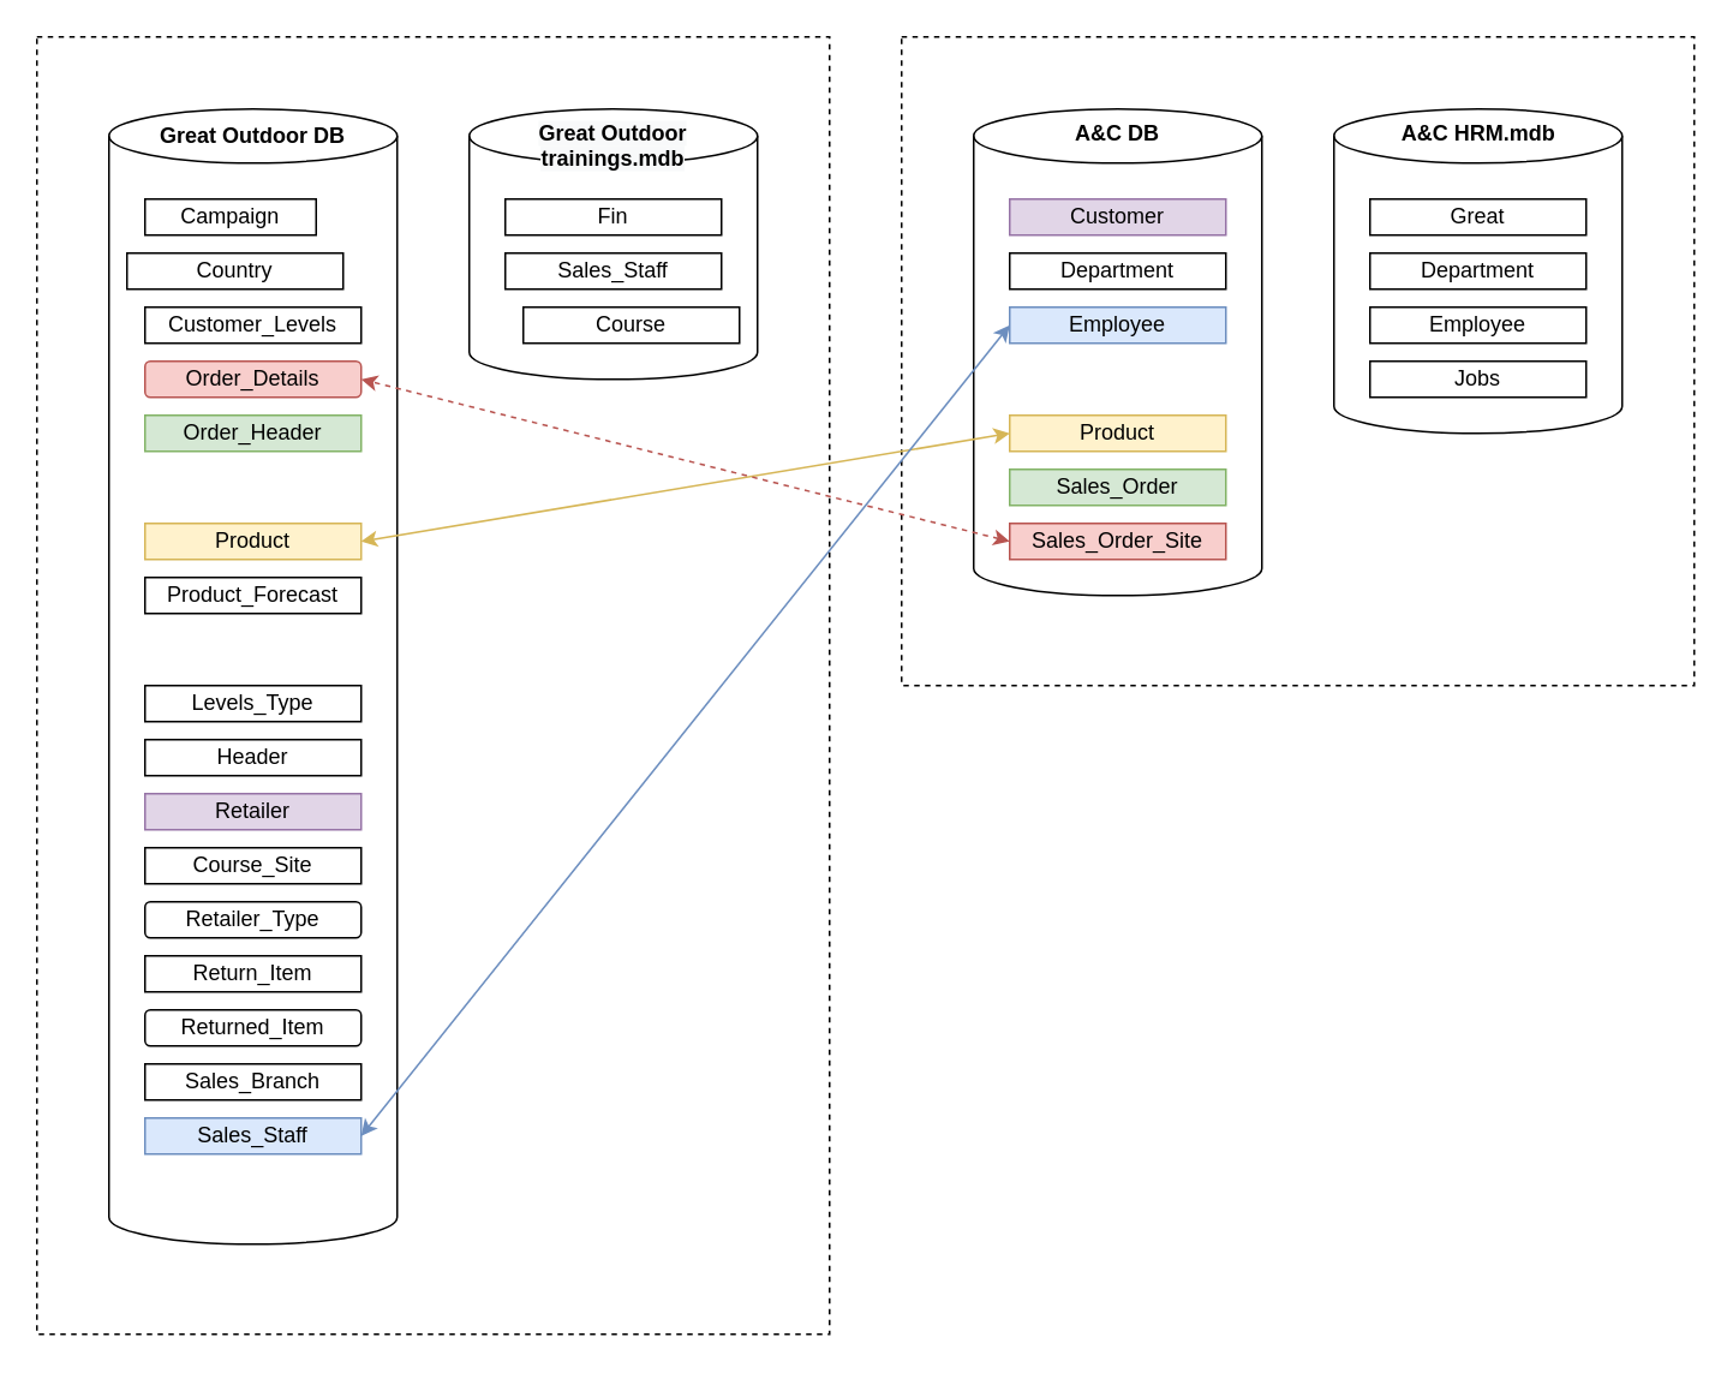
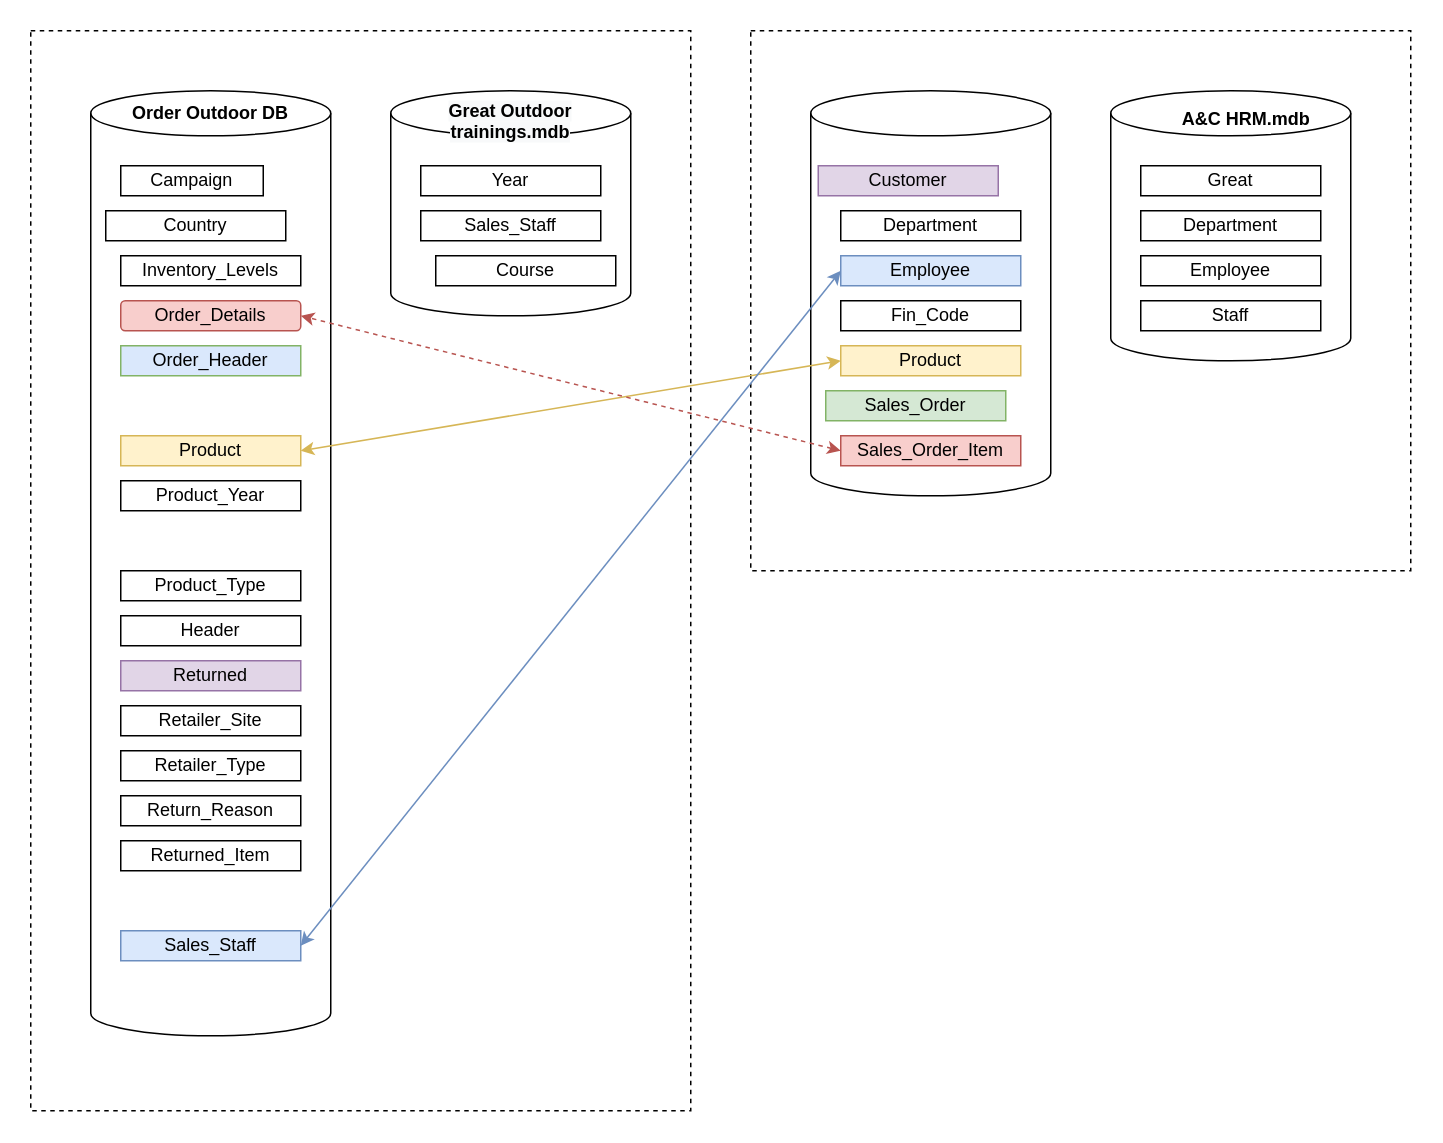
  <mxCell id="0" />
  <mxCell id="1" parent="0" />
  <mxCell id="2" value="" style="group" vertex="1" connectable="0" parent="1"><mxGeometry x="540" y="60" width="400" height="320" as="geometry" /></mxCell>
  <mxCell id="3" value="" style="group" vertex="1" connectable="0" parent="2"><mxGeometry width="400" height="320" as="geometry" /></mxCell>
  <mxCell id="4" value="" style="shape=cylinder3;whiteSpace=wrap;html=1;boundedLbl=1;backgroundOutline=1;size=15;" parent="3" vertex="1"><mxGeometry width="160" height="270" as="geometry" /></mxCell>
- <mxCell id="5" value="Customer" style="rounded=0;whiteSpace=wrap;html=1;fillColor=#e1d5e7;strokeColor=#9673a6;" parent="3" vertex="1"><mxGeometry x="20" y="50" width="120" height="20" as="geometry" /></mxCell>
+ <mxCell id="5" value="Customer" style="rounded=0;whiteSpace=wrap;html=1;fillColor=#e1d5e7;strokeColor=#9673a6;" parent="3" vertex="1"><mxGeometry x="5" y="50" width="120" height="20" as="geometry" /></mxCell>
  <mxCell id="6" value="Department" style="rounded=0;whiteSpace=wrap;html=1;fillColor=none;" parent="3" vertex="1"><mxGeometry x="20" y="80" width="120" height="20" as="geometry" /></mxCell>
  <mxCell id="7" value="Employee" style="rounded=0;whiteSpace=wrap;html=1;fillColor=#dae8fc;strokeColor=#6c8ebf;" parent="3" vertex="1"><mxGeometry x="20" y="110" width="120" height="20" as="geometry" /></mxCell>
+ <mxCell id="8" value="Fin_Code" style="rounded=0;whiteSpace=wrap;html=1;fillColor=none;" parent="3" vertex="1"><mxGeometry x="20" y="140" width="120" height="20" as="geometry" /></mxCell>
  <mxCell id="9" value="Product" style="rounded=0;whiteSpace=wrap;html=1;fillColor=#fff2cc;strokeColor=#d6b656;" parent="3" vertex="1"><mxGeometry x="20" y="170" width="120" height="20" as="geometry" /></mxCell>
- <mxCell id="10" value="Sales_Order" style="rounded=0;whiteSpace=wrap;html=1;fillColor=#d5e8d4;strokeColor=#82b366;" parent="3" vertex="1"><mxGeometry x="20" y="200" width="120" height="20" as="geometry" /></mxCell>
- <mxCell id="11" value="Sales_Order_Site" style="rounded=0;whiteSpace=wrap;html=1;fillColor=#f8cecc;strokeColor=#b85450;" parent="3" vertex="1"><mxGeometry x="20" y="230" width="120" height="20" as="geometry" /></mxCell>
- <mxCell id="12" value="&lt;div&gt;&lt;span&gt;&lt;font face=&quot;helvetica&quot;&gt;&lt;b&gt;A&amp;amp;C DB&lt;/b&gt;&lt;/font&gt;&lt;/span&gt;&lt;/div&gt;" style="text;whiteSpace=wrap;html=1;align=center;" parent="3" vertex="1"><mxGeometry x="55" width="50" height="30" as="geometry" /></mxCell>
+ <mxCell id="10" value="Sales_Order" style="rounded=0;whiteSpace=wrap;html=1;fillColor=#d5e8d4;strokeColor=#82b366;" parent="3" vertex="1"><mxGeometry x="10" y="200" width="120" height="20" as="geometry" /></mxCell>
+ <mxCell id="11" value="Sales_Order_Item" style="rounded=0;whiteSpace=wrap;html=1;fillColor=#f8cecc;strokeColor=#b85450;" parent="3" vertex="1"><mxGeometry x="20" y="230" width="120" height="20" as="geometry" /></mxCell>
  <mxCell id="13" value="" style="rounded=0;whiteSpace=wrap;html=1;dashed=1;align=left;fillColor=none;" parent="3" vertex="1"><mxGeometry x="-40" y="-40" width="440" height="360" as="geometry" /></mxCell>
  <mxCell id="14" value="" style="group" vertex="1" connectable="0" parent="2"><mxGeometry x="200" width="160" height="180" as="geometry" /></mxCell>
  <mxCell id="15" value="" style="shape=cylinder3;whiteSpace=wrap;html=1;boundedLbl=1;backgroundOutline=1;size=15;" parent="14" vertex="1"><mxGeometry width="160" height="180" as="geometry" /></mxCell>
- <mxCell id="16" value="&lt;span&gt;&lt;b&gt;A&amp;amp;C HRM.mdb&lt;/b&gt;&lt;/span&gt;" style="text;whiteSpace=wrap;html=1;align=center;" parent="14" vertex="1"><mxGeometry x="32.5" width="95" height="30" as="geometry" /></mxCell>
+ <mxCell id="16" value="&lt;span&gt;&lt;b&gt;A&amp;amp;C HRM.mdb&lt;/b&gt;&lt;/span&gt;" style="text;whiteSpace=wrap;html=1;align=center;" parent="14" vertex="1"><mxGeometry x="42.5" y="5" width="95" height="30" as="geometry" /></mxCell>
  <mxCell id="17" value="Great" style="rounded=0;whiteSpace=wrap;html=1;fillColor=none;" parent="14" vertex="1"><mxGeometry x="20" y="50" width="120" height="20" as="geometry" /></mxCell>
  <mxCell id="18" value="Department" style="rounded=0;whiteSpace=wrap;html=1;fillColor=none;" parent="14" vertex="1"><mxGeometry x="20" y="80" width="120" height="20" as="geometry" /></mxCell>
  <mxCell id="19" value="Employee" style="rounded=0;whiteSpace=wrap;html=1;fillColor=none;" parent="14" vertex="1"><mxGeometry x="20" y="110" width="120" height="20" as="geometry" /></mxCell>
- <mxCell id="20" value="Jobs" style="rounded=0;whiteSpace=wrap;html=1;fillColor=none;" parent="14" vertex="1"><mxGeometry x="20" y="140" width="120" height="20" as="geometry" /></mxCell>
+ <mxCell id="20" value="Staff" style="rounded=0;whiteSpace=wrap;html=1;fillColor=none;" parent="14" vertex="1"><mxGeometry x="20" y="140" width="120" height="20" as="geometry" /></mxCell>
  <mxCell id="21" value="" style="group" vertex="1" connectable="0" parent="1"><mxGeometry x="20" y="20" width="440" height="720" as="geometry" /></mxCell>
  <mxCell id="22" value="" style="rounded=0;whiteSpace=wrap;html=1;dashed=1;align=left;fillColor=none;" parent="21" vertex="1"><mxGeometry width="440" height="720" as="geometry" /></mxCell>
  <mxCell id="23" value="" style="group" vertex="1" connectable="0" parent="21"><mxGeometry x="240" y="40" width="160" height="150" as="geometry" /></mxCell>
  <mxCell id="24" value="" style="shape=cylinder3;whiteSpace=wrap;html=1;boundedLbl=1;backgroundOutline=1;size=15;" parent="23" vertex="1"><mxGeometry width="160" height="150" as="geometry" /></mxCell>
- <mxCell id="25" value="Fin" style="rounded=0;whiteSpace=wrap;html=1;fillColor=none;" parent="23" vertex="1"><mxGeometry x="20" y="50" width="120" height="20" as="geometry" /></mxCell>
+ <mxCell id="25" value="Year" style="rounded=0;whiteSpace=wrap;html=1;fillColor=none;" parent="23" vertex="1"><mxGeometry x="20" y="50" width="120" height="20" as="geometry" /></mxCell>
  <mxCell id="26" value="Sales_Staff" style="rounded=0;whiteSpace=wrap;html=1;fillColor=none;" parent="23" vertex="1"><mxGeometry x="20" y="80" width="120" height="20" as="geometry" /></mxCell>
  <mxCell id="27" value="Course" style="rounded=0;whiteSpace=wrap;html=1;fillColor=none;" parent="23" vertex="1"><mxGeometry x="30" y="110" width="120" height="20" as="geometry" /></mxCell>
  <mxCell id="28" value="&lt;b style=&quot;color: rgb(0 , 0 , 0) ; font-family: &amp;#34;helvetica&amp;#34; ; font-size: 12px ; font-style: normal ; letter-spacing: normal ; text-indent: 0px ; text-transform: none ; word-spacing: 0px ; background-color: rgb(248 , 249 , 250)&quot;&gt;Great Outdoor trainings.mdb&lt;/b&gt;" style="text;whiteSpace=wrap;html=1;align=center;" parent="23" vertex="1"><mxGeometry width="160" height="30" as="geometry" /></mxCell>
  <mxCell id="29" value="" style="group" vertex="1" connectable="0" parent="21"><mxGeometry x="40" y="40" width="160" height="630" as="geometry" /></mxCell>
  <mxCell id="30" value="" style="shape=cylinder3;whiteSpace=wrap;html=1;boundedLbl=1;backgroundOutline=1;size=15;" parent="29" vertex="1"><mxGeometry width="160" height="630" as="geometry" /></mxCell>
  <mxCell id="31" value="Campaign" style="rounded=0;whiteSpace=wrap;html=1;fillColor=none;" parent="29" vertex="1"><mxGeometry x="20" y="50" width="95" height="20" as="geometry" /></mxCell>
  <mxCell id="32" value="Country" style="rounded=0;whiteSpace=wrap;html=1;fillColor=none;" parent="29" vertex="1"><mxGeometry x="10" y="80" width="120" height="20" as="geometry" /></mxCell>
- <mxCell id="33" value="Customer_Levels" style="rounded=0;whiteSpace=wrap;html=1;fillColor=none;" parent="29" vertex="1"><mxGeometry x="20" y="110" width="120" height="20" as="geometry" /></mxCell>
+ <mxCell id="33" value="Inventory_Levels" style="rounded=0;whiteSpace=wrap;html=1;fillColor=none;" parent="29" vertex="1"><mxGeometry x="20" y="110" width="120" height="20" as="geometry" /></mxCell>
  <mxCell id="34" value="Order_Details" style="whiteSpace=wrap;html=1;fillColor=#f8cecc;strokeColor=#b85450;rounded=1;" parent="29" vertex="1"><mxGeometry x="20" y="140" width="120" height="20" as="geometry" /></mxCell>
  <mxCell id="35" style="edgeStyle=orthogonalEdgeStyle;rounded=0;orthogonalLoop=1;jettySize=auto;html=1;exitX=0.5;exitY=1;exitDx=0;exitDy=0;" parent="29" source="33" target="33" edge="1"><mxGeometry as="geometry" /></mxCell>
- <mxCell id="36" value="Order_Header" style="rounded=0;whiteSpace=wrap;html=1;fillColor=#d5e8d4;strokeColor=#82b366;" parent="29" vertex="1"><mxGeometry x="20" y="170" width="120" height="20" as="geometry" /></mxCell>
+ <mxCell id="36" value="Order_Header" style="rounded=0;whiteSpace=wrap;html=1;fillColor=#dae8fc;strokeColor=#82b366;" parent="29" vertex="1"><mxGeometry x="20" y="170" width="120" height="20" as="geometry" /></mxCell>
  <mxCell id="37" value="Product" style="rounded=0;whiteSpace=wrap;html=1;fillColor=#fff2cc;strokeColor=#d6b656;" parent="29" vertex="1"><mxGeometry x="20" y="230" width="120" height="20" as="geometry" /></mxCell>
- <mxCell id="38" value="Product_Forecast" style="rounded=0;whiteSpace=wrap;html=1;fillColor=none;" parent="29" vertex="1"><mxGeometry x="20" y="260" width="120" height="20" as="geometry" /></mxCell>
- <mxCell id="39" value="Levels_Type" style="rounded=0;whiteSpace=wrap;html=1;fillColor=none;" parent="29" vertex="1"><mxGeometry x="20" y="320" width="120" height="20" as="geometry" /></mxCell>
+ <mxCell id="38" value="Product_Year" style="rounded=0;whiteSpace=wrap;html=1;fillColor=none;" parent="29" vertex="1"><mxGeometry x="20" y="260" width="120" height="20" as="geometry" /></mxCell>
+ <mxCell id="39" value="Product_Type" style="rounded=0;whiteSpace=wrap;html=1;fillColor=none;" parent="29" vertex="1"><mxGeometry x="20" y="320" width="120" height="20" as="geometry" /></mxCell>
  <mxCell id="40" value="Header" style="rounded=0;whiteSpace=wrap;html=1;fillColor=none;" parent="29" vertex="1"><mxGeometry x="20" y="350" width="120" height="20" as="geometry" /></mxCell>
- <mxCell id="41" value="Retailer" style="rounded=0;whiteSpace=wrap;html=1;fillColor=#e1d5e7;strokeColor=#9673a6;" parent="29" vertex="1"><mxGeometry x="20" y="380" width="120" height="20" as="geometry" /></mxCell>
- <mxCell id="42" value="Course_Site" style="rounded=0;whiteSpace=wrap;html=1;fillColor=none;" parent="29" vertex="1"><mxGeometry x="20" y="410" width="120" height="20" as="geometry" /></mxCell>
- <mxCell id="43" value="Retailer_Type" style="whiteSpace=wrap;html=1;fillColor=none;rounded=1;" parent="29" vertex="1"><mxGeometry x="20" y="440" width="120" height="20" as="geometry" /></mxCell>
- <mxCell id="44" value="Return_Item" style="rounded=0;whiteSpace=wrap;html=1;fillColor=none;" parent="29" vertex="1"><mxGeometry x="20" y="470" width="120" height="20" as="geometry" /></mxCell>
- <mxCell id="45" value="Returned_Item" style="whiteSpace=wrap;html=1;fillColor=none;rounded=1;" parent="29" vertex="1"><mxGeometry x="20" y="500" width="120" height="20" as="geometry" /></mxCell>
- <mxCell id="46" value="Sales_Branch" style="rounded=0;whiteSpace=wrap;html=1;fillColor=none;" parent="29" vertex="1"><mxGeometry x="20" y="530" width="120" height="20" as="geometry" /></mxCell>
+ <mxCell id="41" value="Returned" style="rounded=0;whiteSpace=wrap;html=1;fillColor=#e1d5e7;strokeColor=#9673a6;" parent="29" vertex="1"><mxGeometry x="20" y="380" width="120" height="20" as="geometry" /></mxCell>
+ <mxCell id="42" value="Retailer_Site" style="rounded=0;whiteSpace=wrap;html=1;fillColor=none;" parent="29" vertex="1"><mxGeometry x="20" y="410" width="120" height="20" as="geometry" /></mxCell>
+ <mxCell id="43" value="Retailer_Type" style="rounded=0;whiteSpace=wrap;html=1;fillColor=none;" parent="29" vertex="1"><mxGeometry x="20" y="440" width="120" height="20" as="geometry" /></mxCell>
+ <mxCell id="44" value="Return_Reason" style="rounded=0;whiteSpace=wrap;html=1;fillColor=none;" parent="29" vertex="1"><mxGeometry x="20" y="470" width="120" height="20" as="geometry" /></mxCell>
+ <mxCell id="45" value="Returned_Item" style="rounded=0;whiteSpace=wrap;html=1;fillColor=none;" parent="29" vertex="1"><mxGeometry x="20" y="500" width="120" height="20" as="geometry" /></mxCell>
  <mxCell id="47" value="Sales_Staff" style="rounded=0;whiteSpace=wrap;html=1;fillColor=#dae8fc;strokeColor=#6c8ebf;" parent="29" vertex="1"><mxGeometry x="20" y="560" width="120" height="20" as="geometry" /></mxCell>
- <mxCell id="48" value="&lt;b&gt;Great Outdoor DB&lt;/b&gt;" style="rounded=0;whiteSpace=wrap;html=1;fillColor=none;strokeColor=none;" parent="29" vertex="1"><mxGeometry x="20" width="120" height="30" as="geometry" /></mxCell>
+ <mxCell id="48" value="&lt;b&gt;Order Outdoor DB&lt;/b&gt;" style="rounded=0;whiteSpace=wrap;html=1;fillColor=none;strokeColor=none;" parent="29" vertex="1"><mxGeometry x="20" width="120" height="30" as="geometry" /></mxCell>
  <mxCell id="49" style="rounded=0;orthogonalLoop=1;jettySize=auto;html=1;startArrow=classic;startFill=1;entryX=1;entryY=0.5;entryDx=0;entryDy=0;exitX=0;exitY=0.5;exitDx=0;exitDy=0;fillColor=#fff2cc;strokeColor=#d6b656;" parent="1" source="9" target="37" edge="1"><mxGeometry relative="1" as="geometry"><mxPoint x="480" y="410" as="targetPoint" /><mxPoint x="520" y="240" as="sourcePoint" /></mxGeometry></mxCell>
  <mxCell id="50" style="rounded=0;orthogonalLoop=1;jettySize=auto;html=1;startArrow=classic;startFill=1;entryX=1;entryY=0.5;entryDx=0;entryDy=0;exitX=0;exitY=0.5;exitDx=0;exitDy=0;fillColor=#dae8fc;strokeColor=#6c8ebf;" parent="1" source="7" target="47" edge="1"><mxGeometry relative="1" as="geometry"><mxPoint x="220" y="230" as="targetPoint" /><mxPoint x="510" y="370" as="sourcePoint" /></mxGeometry></mxCell>
  <mxCell id="51" style="rounded=0;orthogonalLoop=1;jettySize=auto;html=1;startArrow=classic;startFill=1;exitX=0;exitY=0.5;exitDx=0;exitDy=0;entryX=1;entryY=0.5;entryDx=0;entryDy=0;fillColor=#f8cecc;strokeColor=#b85450;dashed=1;" parent="1" source="11" target="34" edge="1"><mxGeometry relative="1" as="geometry"><mxPoint x="490" y="420" as="targetPoint" /><mxPoint x="640" y="420" as="sourcePoint" /></mxGeometry></mxCell>
